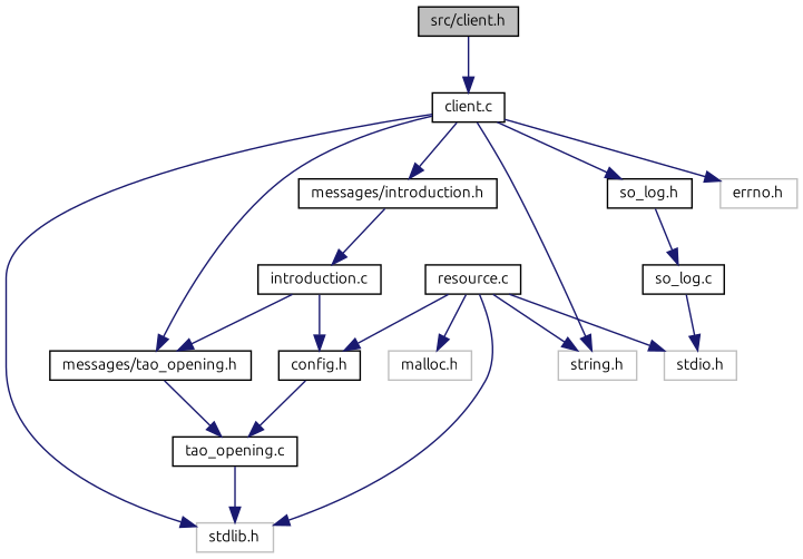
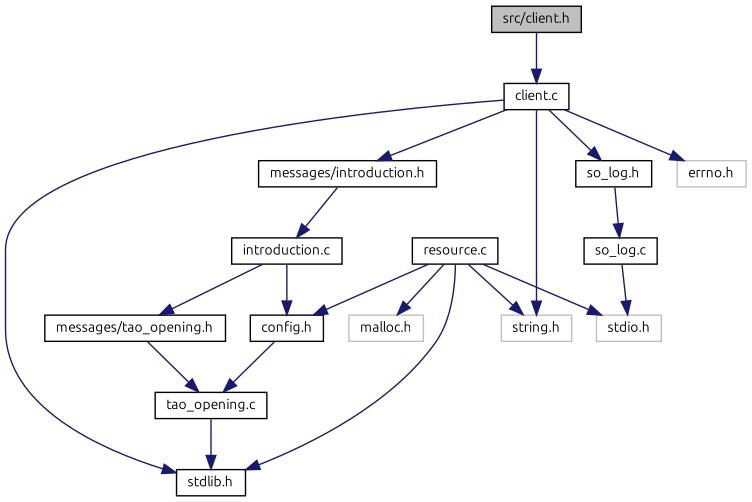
  digraph {
    fontname=Ubuntu
    node [color=black fillcolor=white fontname=Ubuntu fontsize=10 shape=record style=filled]
    edge [color=midnightblue fontname=Ubuntu fontsize=10 labelfontname=Helvetica labelfontsize=10 style=solid]
    n1 [fillcolor=grey75 fontcolor=black height=0.2 label="src/client.h" width=0.4]
    n2 [height=0.2 label="client.c" width=0.4]
-   n3 [color=grey75 height=0.2 label="stdlib.h" width=0.4]
+   n3 [height=0.2 label="stdlib.h" width=0.4]
    n4 [color=grey75 height=0.2 label="string.h" width=0.4]
    n5 [color=grey75 height=0.2 label="errno.h" width=0.4]
    n6 [height=0.2 label="so_log.h" width=0.4]
    n7 [height=0.2 label="messages/introduction.h" width=0.4]
    n8 [height=0.2 label="messages/tao_opening.h" width=0.4]
    n9 [color=grey75 height=0.2 label="stdio.h" width=0.4]
    n10 [height=0.2 label="so_log.c" width=0.4]
    n11 [height=0.2 label="introduction.c" width=0.4]
    n12 [height=0.2 label="tao_opening.c" width=0.4]
    n13 [height=0.2 label="resource.c" width=0.4]
    n14 [color=grey75 height=0.2 label="malloc.h" width=0.4]
    n15 [height=0.2 label="config.h" width=0.4]
    n1 -> n2
    n2 -> n3
    n2 -> n4
    n2 -> n5
    n2 -> n6
    n2 -> n7
-   n2 -> n8
    n6 -> n10
    n7 -> n11
    n8 -> n12
    n10 -> n9
    n11 -> n8
    n11 -> n15
    n12 -> n3
    n13 -> n3
    n13 -> n4
    n13 -> n9
    n13 -> n14
    n13 -> n15
    n15 -> n12
  }
